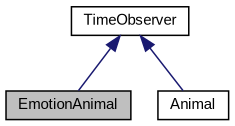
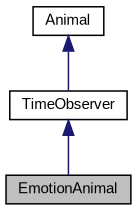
  digraph {
    fontname="Liberation Sans"
    node [color=black fillcolor=white fontname="Liberation Sans" fontsize=10 shape=record style=filled]
    edge [color=midnightblue dir=back fontname="Liberation Sans" fontsize=10 labelfontname=Helvetica labelfontsize=10 style=solid]
    n1 [fillcolor=grey75 fontcolor=black height=0.2 label=EmotionAnimal width=0.4]
    n2 [height=0.2 label=Animal width=0.4]
    n3 [height=0.2 label=TimeObserver width=0.4]
    n3 -> n1
-   n3 -> n2
+   n2 -> n3
  }
